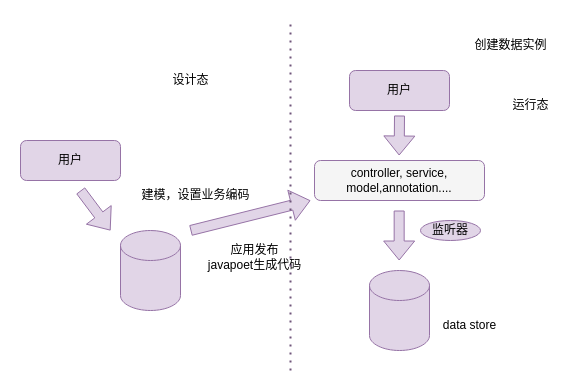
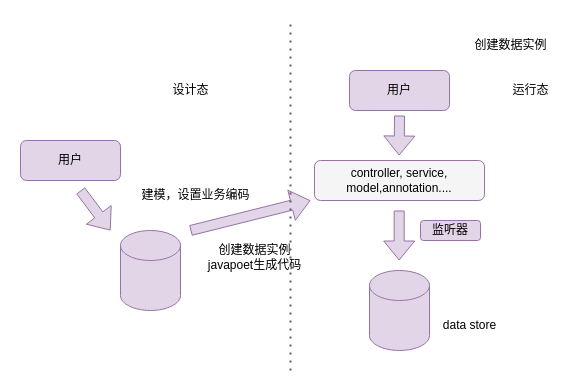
  <mxCell id="0" />
  <mxCell id="1" parent="0" />
  <mxCell id="2" value="用户" style="rounded=1;whiteSpace=wrap;html=1;fillColor=#e1d5e7;strokeColor=#9673a6;" parent="1" vertex="1"><mxGeometry x="20" y="140" width="100" height="40" as="geometry" /></mxCell>
  <mxCell id="3" value="" style="shape=flexArrow;endArrow=classic;html=1;rounded=0;fillColor=#e1d5e7;strokeColor=#9673a6;" parent="1" edge="1"><mxGeometry width="50" height="50" relative="1" as="geometry"><mxPoint x="80" y="190" as="sourcePoint" /><mxPoint x="110" y="230" as="targetPoint" /></mxGeometry></mxCell>
  <mxCell id="4" value="建模，设置业务编码" style="text;html=1;align=center;verticalAlign=middle;resizable=0;points=[];autosize=1;strokeColor=none;fillColor=none;" parent="1" vertex="1"><mxGeometry x="130" y="180" width="130" height="30" as="geometry" /></mxCell>
  <mxCell id="5" value="" style="shape=cylinder3;whiteSpace=wrap;html=1;boundedLbl=1;backgroundOutline=1;size=15;fillColor=#e1d5e7;strokeColor=#9673a6;" parent="1" vertex="1"><mxGeometry x="120" y="230" width="60" height="80" as="geometry" /></mxCell>
  <mxCell id="6" value="" style="shape=flexArrow;endArrow=classic;html=1;rounded=0;strokeColor=#9673a6;fillColor=#e1d5e7;" parent="1" edge="1"><mxGeometry width="50" height="50" relative="1" as="geometry"><mxPoint x="190" y="230" as="sourcePoint" /><mxPoint x="310" y="200" as="targetPoint" /></mxGeometry></mxCell>
- <mxCell id="7" value="&lt;br&gt;应用发布&lt;br&gt;javapoet生成代码" style="text;html=1;align=center;verticalAlign=middle;resizable=0;points=[];autosize=1;strokeColor=none;fillColor=none;" parent="1" vertex="1"><mxGeometry x="194" y="220" width="120" height="60" as="geometry" /></mxCell>
+ <mxCell id="7" value="&lt;br&gt;创建数据实例&lt;br&gt;javapoet生成代码" style="text;html=1;align=center;verticalAlign=middle;resizable=0;points=[];autosize=1;strokeColor=none;fillColor=none;" parent="1" vertex="1"><mxGeometry x="194" y="220" width="120" height="60" as="geometry" /></mxCell>
  <mxCell id="8" value="controller, service, model,annotation...." style="rounded=1;whiteSpace=wrap;html=1;fillColor=#f5f5f5;strokeColor=#9673a6;" parent="1" vertex="1"><mxGeometry x="314" y="160" width="170" height="40" as="geometry" /></mxCell>
  <mxCell id="9" value="用户" style="rounded=1;whiteSpace=wrap;html=1;fillColor=#e1d5e7;strokeColor=#9673a6;" parent="1" vertex="1"><mxGeometry x="349" y="70" width="100" height="40" as="geometry" /></mxCell>
  <mxCell id="10" value="创建数据实例" style="text;html=1;align=center;verticalAlign=middle;resizable=0;points=[];autosize=1;strokeColor=none;fillColor=none;" parent="1" vertex="1"><mxGeometry x="460" y="30" width="100" height="30" as="geometry" /></mxCell>
  <mxCell id="11" value="" style="shape=flexArrow;endArrow=classic;html=1;rounded=0;fillColor=#e1d5e7;strokeColor=#9673a6;" parent="1" edge="1"><mxGeometry width="50" height="50" relative="1" as="geometry"><mxPoint x="398.66" y="210" as="sourcePoint" /><mxPoint x="398.66" y="260" as="targetPoint" /></mxGeometry></mxCell>
  <mxCell id="12" value="" style="shape=flexArrow;endArrow=classic;html=1;rounded=0;fillColor=#e1d5e7;strokeColor=#9673a6;" parent="1" edge="1"><mxGeometry width="50" height="50" relative="1" as="geometry"><mxPoint x="399" y="115" as="sourcePoint" /><mxPoint x="398.66" y="155" as="targetPoint" /><Array as="points"><mxPoint x="399" y="115" /></Array></mxGeometry></mxCell>
  <mxCell id="13" value="" style="shape=cylinder3;whiteSpace=wrap;html=1;boundedLbl=1;backgroundOutline=1;size=15;fillColor=#e1d5e7;strokeColor=#9673a6;" parent="1" vertex="1"><mxGeometry x="369" y="270" width="60" height="80" as="geometry" /></mxCell>
  <mxCell id="14" value="data store" style="text;html=1;align=center;verticalAlign=middle;resizable=0;points=[];autosize=1;strokeColor=none;fillColor=none;" parent="1" vertex="1"><mxGeometry x="429" y="310" width="80" height="30" as="geometry" /></mxCell>
- <mxCell id="15" value="监听器" style="ellipse;whiteSpace=wrap;html=1;fillColor=#e1d5e7;strokeColor=#9673a6;" parent="1" vertex="1"><mxGeometry x="420" y="220" width="60" height="20" as="geometry" /></mxCell>
- <mxCell id="16" value="设计态" style="text;html=1;align=center;verticalAlign=middle;resizable=0;points=[];autosize=1;strokeColor=none;fillColor=none;" parent="1" vertex="1"><mxGeometry x="160" y="65" width="60" height="30" as="geometry" /></mxCell>
- <mxCell id="17" value="运行态" style="text;html=1;align=center;verticalAlign=middle;resizable=0;points=[];autosize=1;strokeColor=none;fillColor=none;" parent="1" vertex="1"><mxGeometry x="500" y="90" width="60" height="30" as="geometry" /></mxCell>
+ <mxCell id="15" value="监听器" style="rounded=1;whiteSpace=wrap;html=1;fillColor=#e1d5e7;strokeColor=#9673a6;" parent="1" vertex="1"><mxGeometry x="420" y="220" width="60" height="20" as="geometry" /></mxCell>
+ <mxCell id="16" value="设计态" style="text;html=1;align=center;verticalAlign=middle;resizable=0;points=[];autosize=1;strokeColor=none;fillColor=none;" parent="1" vertex="1"><mxGeometry x="160" y="75" width="60" height="30" as="geometry" /></mxCell>
+ <mxCell id="17" value="运行态" style="text;html=1;align=center;verticalAlign=middle;resizable=0;points=[];autosize=1;strokeColor=none;fillColor=none;" parent="1" vertex="1"><mxGeometry x="500" y="75" width="60" height="30" as="geometry" /></mxCell>
  <mxCell id="18" value="" style="endArrow=none;dashed=1;html=1;dashPattern=1 3;strokeWidth=2;rounded=0;strokeColor=#6F557A;fillColor=#6f557a;" parent="1" edge="1"><mxGeometry width="50" height="50" relative="1" as="geometry"><mxPoint x="290" y="370" as="sourcePoint" /><mxPoint x="290" y="20" as="targetPoint" /></mxGeometry></mxCell>
